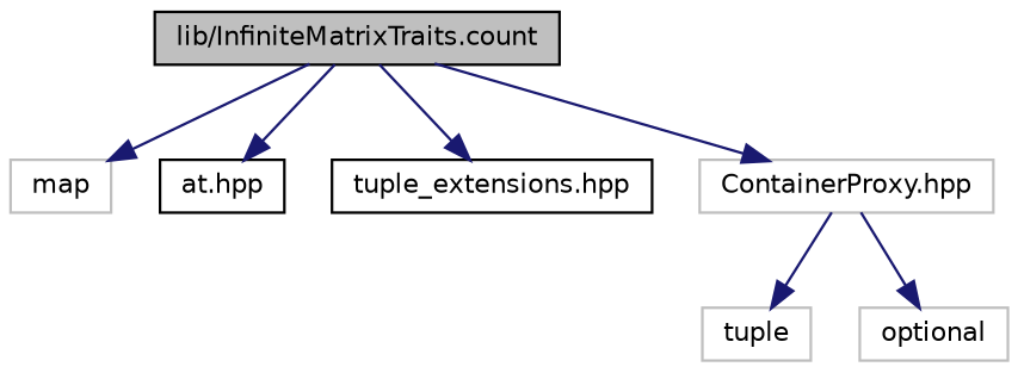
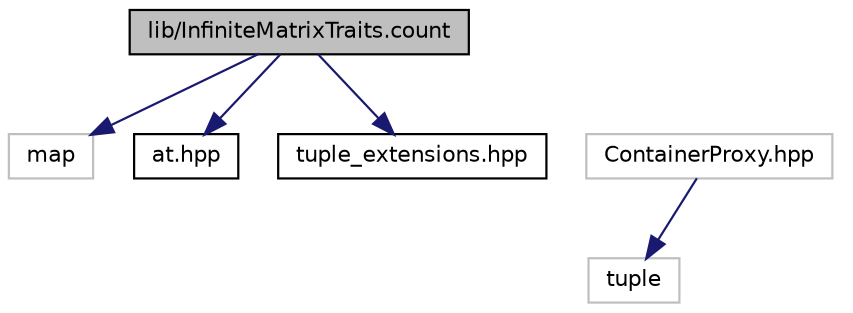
  digraph {
    node [color=grey75 fillcolor=white fontname=Helvetica fontsize=10 shape=record style=filled]
    edge [color=midnightblue fontname=Helvetica fontsize=10 labelfontname=Helvetica labelfontsize=10 style=solid]
    n1 [color=black fillcolor=grey75 fontcolor=black height=0.2 label="lib/InfiniteMatrixTraits.count" width=0.4]
    n2 [height=0.2 label=map width=0.4]
    n3 [color=black height=0.2 label="at.hpp" width=0.4]
    n4 [color=black height=0.2 label="tuple_extensions.hpp" width=0.4]
    n5 [height=0.2 label="ContainerProxy.hpp" width=0.4]
    n6 [height=0.2 label=tuple width=0.4]
-   n7 [height=0.2 label=optional width=0.4]
    n1 -> n2
    n1 -> n3
    n1 -> n4
-   n1 -> n5
    n5 -> n6
-   n5 -> n7
  }
